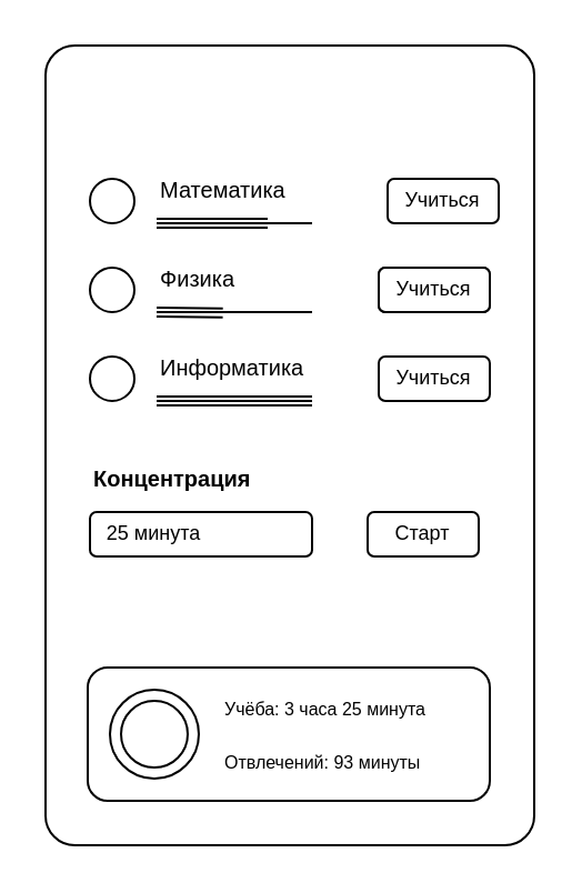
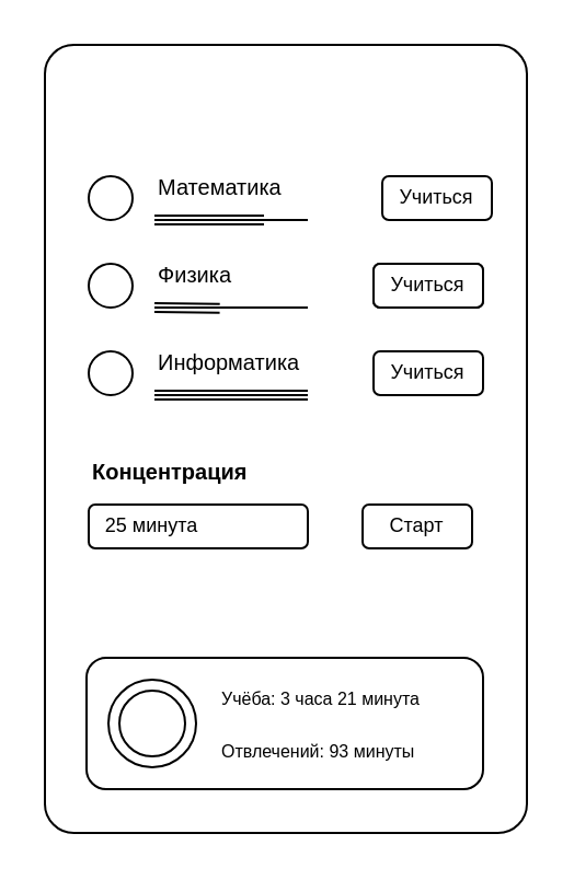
  <mxCell id="0" />
  <mxCell id="1" parent="0" />
  <mxCell id="2" value="" style="rounded=1;whiteSpace=wrap;html=1;arcSize=6;" parent="1" vertex="1"><mxGeometry x="20" y="20" width="220" height="360" as="geometry" /></mxCell>
  <mxCell id="3" value="Математика" style="text;html=1;align=left;verticalAlign=middle;whiteSpace=wrap;rounded=0;fontSize=10;" parent="1" vertex="1"><mxGeometry x="70" y="70" width="70" height="30" as="geometry" /></mxCell>
  <mxCell id="4" value="Физика" style="text;html=1;align=left;verticalAlign=middle;whiteSpace=wrap;rounded=0;fontSize=10;" parent="1" vertex="1"><mxGeometry x="70" y="110" width="70" height="30" as="geometry" /></mxCell>
  <mxCell id="5" value="Информатика" style="text;html=1;align=left;verticalAlign=middle;whiteSpace=wrap;rounded=0;fontSize=10;" parent="1" vertex="1"><mxGeometry x="70" y="150" width="70" height="30" as="geometry" /></mxCell>
  <mxCell id="6" value="" style="ellipse;whiteSpace=wrap;html=1;aspect=fixed;" parent="1" vertex="1"><mxGeometry x="40" y="160" width="20" height="20" as="geometry" /></mxCell>
  <mxCell id="7" value="" style="ellipse;whiteSpace=wrap;html=1;aspect=fixed;" parent="1" vertex="1"><mxGeometry x="40" y="120" width="20" height="20" as="geometry" /></mxCell>
  <mxCell id="8" value="" style="ellipse;whiteSpace=wrap;html=1;aspect=fixed;" parent="1" vertex="1"><mxGeometry x="40" y="80" width="20" height="20" as="geometry" /></mxCell>
  <mxCell id="9" value="" style="endArrow=none;html=1;rounded=0;exitX=0;exitY=1;exitDx=0;exitDy=0;entryX=1;entryY=1;entryDx=0;entryDy=0;" parent="1" source="3" target="3" edge="1"><mxGeometry width="50" height="50" relative="1" as="geometry"><mxPoint x="100" y="110" as="sourcePoint" /><mxPoint x="150" y="60" as="targetPoint" /></mxGeometry></mxCell>
  <mxCell id="10" value="" style="endArrow=none;html=1;rounded=0;exitX=0;exitY=1;exitDx=0;exitDy=0;entryX=1;entryY=1;entryDx=0;entryDy=0;" parent="1" edge="1"><mxGeometry width="50" height="50" relative="1" as="geometry"><mxPoint x="70" y="140" as="sourcePoint" /><mxPoint x="140" y="140" as="targetPoint" /></mxGeometry></mxCell>
  <mxCell id="11" value="" style="endArrow=none;html=1;rounded=0;exitX=0;exitY=1;exitDx=0;exitDy=0;entryX=1;entryY=1;entryDx=0;entryDy=0;" parent="1" edge="1"><mxGeometry width="50" height="50" relative="1" as="geometry"><mxPoint x="70" y="180" as="sourcePoint" /><mxPoint x="140" y="180" as="targetPoint" /></mxGeometry></mxCell>
  <mxCell id="12" value="" style="shape=link;html=1;rounded=0;" parent="1" edge="1"><mxGeometry width="100" relative="1" as="geometry"><mxPoint x="70" y="100" as="sourcePoint" /><mxPoint x="120" y="100" as="targetPoint" /></mxGeometry></mxCell>
  <mxCell id="13" value="" style="shape=link;html=1;rounded=0;entryX=0.426;entryY=1.014;entryDx=0;entryDy=0;entryPerimeter=0;" parent="1" target="4" edge="1"><mxGeometry width="100" relative="1" as="geometry"><mxPoint x="70" y="140" as="sourcePoint" /><mxPoint x="120" y="140" as="targetPoint" /></mxGeometry></mxCell>
  <mxCell id="14" value="" style="shape=link;html=1;rounded=0;entryX=1;entryY=1;entryDx=0;entryDy=0;" parent="1" target="5" edge="1"><mxGeometry width="100" relative="1" as="geometry"><mxPoint x="70" y="180" as="sourcePoint" /><mxPoint x="120" y="180" as="targetPoint" /></mxGeometry></mxCell>
  <mxCell id="15" value="" style="rounded=1;whiteSpace=wrap;html=1;" parent="1" vertex="1"><mxGeometry x="174" y="80" width="50" height="20" as="geometry" /></mxCell>
  <mxCell id="16" value="Учиться" style="text;html=1;align=center;verticalAlign=middle;whiteSpace=wrap;rounded=0;fontSize=9;" parent="1" vertex="1"><mxGeometry x="169" y="75" width="60" height="30" as="geometry" /></mxCell>
  <mxCell id="17" value="" style="rounded=1;whiteSpace=wrap;html=1;" parent="1" vertex="1"><mxGeometry x="170" y="120" width="50" height="20" as="geometry" /></mxCell>
  <mxCell id="18" value="" style="rounded=1;whiteSpace=wrap;html=1;" parent="1" vertex="1"><mxGeometry x="170" y="160" width="50" height="20" as="geometry" /></mxCell>
  <mxCell id="19" style="edgeStyle=orthogonalEdgeStyle;rounded=0;orthogonalLoop=1;jettySize=auto;html=1;exitX=0.5;exitY=1;exitDx=0;exitDy=0;" parent="1" source="18" target="18" edge="1"><mxGeometry relative="1" as="geometry" /></mxCell>
  <mxCell id="20" value="" style="rounded=1;whiteSpace=wrap;html=1;" parent="1" vertex="1"><mxGeometry x="170" y="120" width="50" height="20" as="geometry" /></mxCell>
  <mxCell id="21" value="Учиться" style="text;html=1;align=center;verticalAlign=middle;whiteSpace=wrap;rounded=0;fontSize=9;" parent="1" vertex="1"><mxGeometry x="165" y="115" width="60" height="30" as="geometry" /></mxCell>
  <mxCell id="22" value="Учиться" style="text;html=1;align=center;verticalAlign=middle;whiteSpace=wrap;rounded=0;fontSize=9;" parent="1" vertex="1"><mxGeometry x="165" y="155" width="60" height="30" as="geometry" /></mxCell>
  <mxCell id="23" value="Концентрация" style="text;html=1;align=left;verticalAlign=middle;whiteSpace=wrap;rounded=0;fontSize=10;fontStyle=1" parent="1" vertex="1"><mxGeometry x="40" y="200" width="140" height="30" as="geometry" /></mxCell>
  <mxCell id="24" value="" style="rounded=1;whiteSpace=wrap;html=1;" parent="1" vertex="1"><mxGeometry x="40" y="230" width="100" height="20" as="geometry" /></mxCell>
  <mxCell id="25" value="25 минута" style="text;html=1;align=center;verticalAlign=middle;whiteSpace=wrap;rounded=0;fontSize=9;" parent="1" vertex="1"><mxGeometry x="39" y="225" width="60" height="30" as="geometry" /></mxCell>
  <mxCell id="26" value="" style="rounded=1;whiteSpace=wrap;html=1;" parent="1" vertex="1"><mxGeometry x="165" y="230" width="50" height="20" as="geometry" /></mxCell>
  <mxCell id="27" value="Старт" style="text;html=1;align=center;verticalAlign=middle;whiteSpace=wrap;rounded=0;fontSize=9;" parent="1" vertex="1"><mxGeometry x="160" y="225" width="60" height="30" as="geometry" /></mxCell>
  <mxCell id="28" value="" style="rounded=1;whiteSpace=wrap;html=1;" parent="1" vertex="1"><mxGeometry x="39" y="300" width="181" height="60" as="geometry" /></mxCell>
  <mxCell id="29" value="" style="ellipse;whiteSpace=wrap;html=1;aspect=fixed;" parent="1" vertex="1"><mxGeometry x="49" y="310" width="40" height="40" as="geometry" /></mxCell>
  <mxCell id="30" value="" style="ellipse;whiteSpace=wrap;html=1;aspect=fixed;" parent="1" vertex="1"><mxGeometry x="54" y="315" width="30" height="30" as="geometry" /></mxCell>
- <mxCell id="31" value="Учёба: 3 часа 25 минута" style="text;html=1;align=left;verticalAlign=middle;whiteSpace=wrap;rounded=0;fontSize=8;" parent="1" vertex="1"><mxGeometry x="99" y="304" width="111" height="30" as="geometry" /></mxCell>
+ <mxCell id="31" value="Учёба: 3 часа 21 минута" style="text;html=1;align=left;verticalAlign=middle;whiteSpace=wrap;rounded=0;fontSize=8;" parent="1" vertex="1"><mxGeometry x="99" y="304" width="111" height="30" as="geometry" /></mxCell>
  <mxCell id="32" value="Отвлечений: 93 минуты" style="text;html=1;align=left;verticalAlign=middle;whiteSpace=wrap;rounded=0;fontSize=8;" parent="1" vertex="1"><mxGeometry x="99" y="328" width="105" height="30" as="geometry" /></mxCell>
